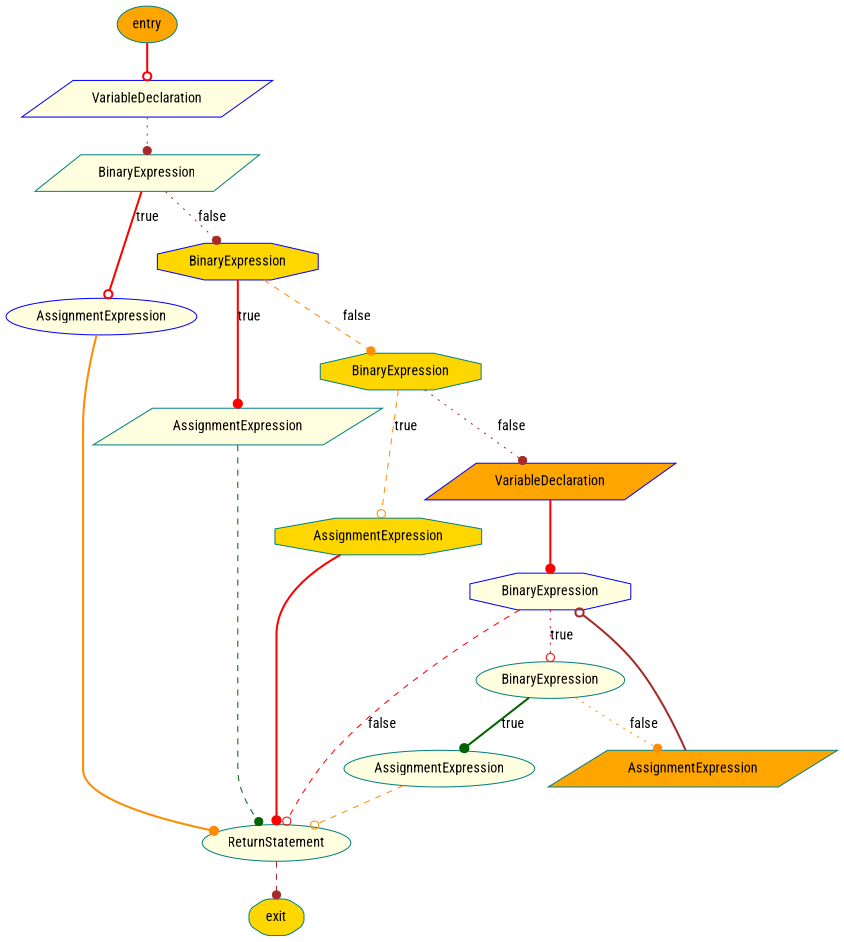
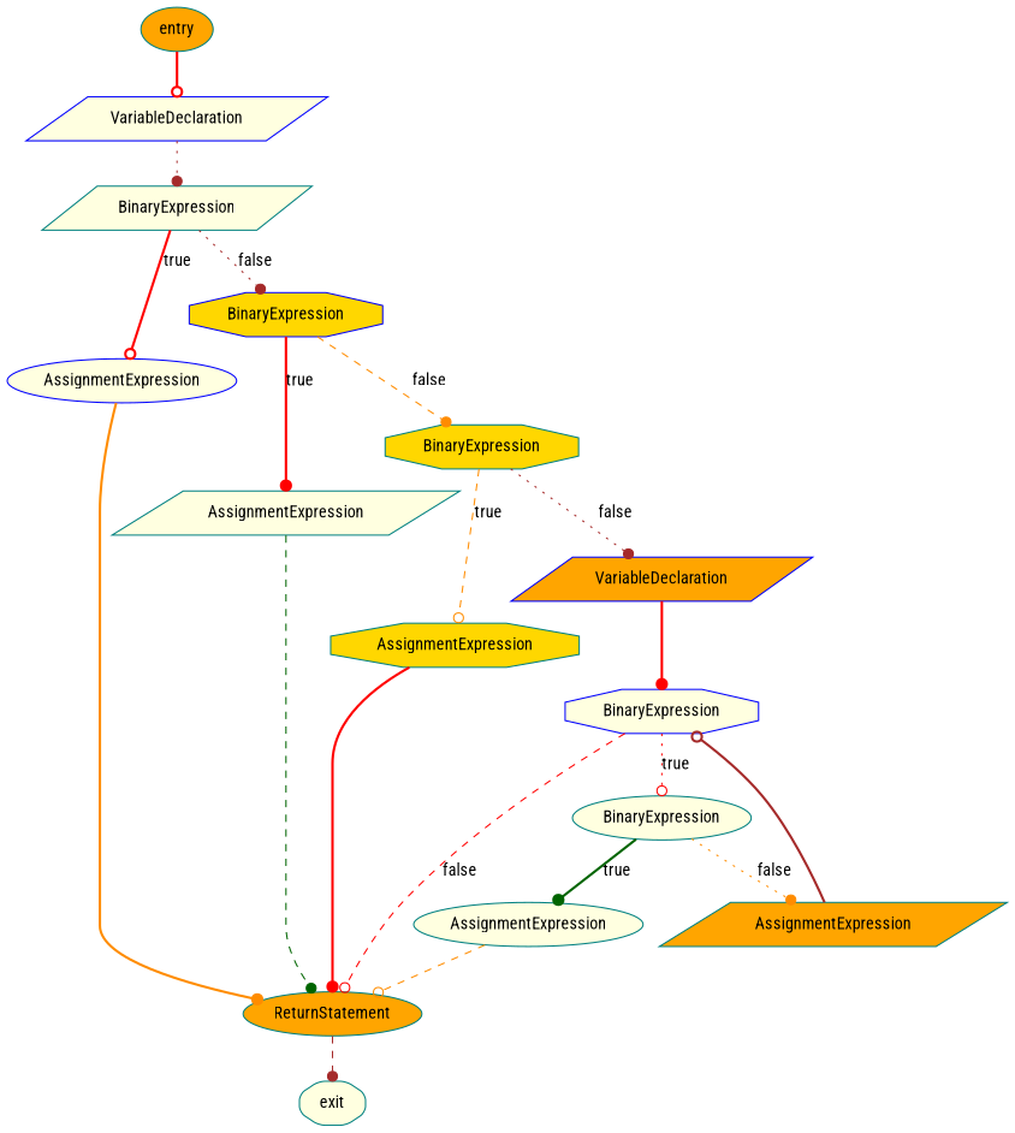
  digraph {
    fontname="Roboto Condensed"
    node [color=teal fillcolor=lightyellow fontname="Roboto Condensed" shape=ellipse style=filled]
    edge [arrowhead=dot color=red fontname="Roboto Condensed" style=bold]
    n1 [fillcolor=orange label=entry style="rounded,filled"]
    n2 [color=blue label=VariableDeclaration shape=parallelogram]
    n3 [label=BinaryExpression shape=parallelogram]
    n4 [color=blue label=AssignmentExpression]
    n5 [color=blue fillcolor=gold label=BinaryExpression shape=octagon]
-   n6 [label=ReturnStatement]
+   n6 [fillcolor=orange label=ReturnStatement]
    n7 [label=AssignmentExpression shape=parallelogram]
    n8 [fillcolor=gold label=BinaryExpression shape=octagon]
-   n9 [fillcolor=gold label=exit shape=octagon style="rounded,filled"]
+   n9 [label=exit shape=octagon style="rounded,filled"]
    n10 [fillcolor=gold label=AssignmentExpression shape=octagon]
    n11 [color=blue fillcolor=orange label=VariableDeclaration shape=parallelogram]
    n12 [color=blue label=BinaryExpression shape=octagon]
    n13 [label=BinaryExpression]
    n14 [label=AssignmentExpression]
    n15 [fillcolor=orange label=AssignmentExpression shape=parallelogram]
    n1 -> n2 [arrowhead=odot]
    n2 -> n3 [color=brown style=dotted]
    n3 -> n4 [arrowhead=odot label=true]
    n3 -> n5 [color=brown label=false style=dotted]
    n4 -> n6 [color=darkorange]
    n5 -> n7 [label=true]
    n5 -> n8 [color=darkorange label=false style=dashed]
    n6 -> n9 [color=brown style=dashed]
    n7 -> n6 [color=darkgreen style=dashed]
    n8 -> n10 [arrowhead=odot color=darkorange label=true style=dashed]
    n8 -> n11 [color=brown label=false style=dotted]
    n10 -> n6
    n11 -> n12
    n12 -> n6 [arrowhead=odot label=false style=dashed]
    n12 -> n13 [arrowhead=odot label=true style=dotted]
    n13 -> n14 [color=darkgreen label=true]
    n13 -> n15 [color=darkorange label=false style=dotted]
    n14 -> n6 [arrowhead=odot color=darkorange style=dashed]
    n15 -> n12 [arrowhead=odot color=brown]
  }
